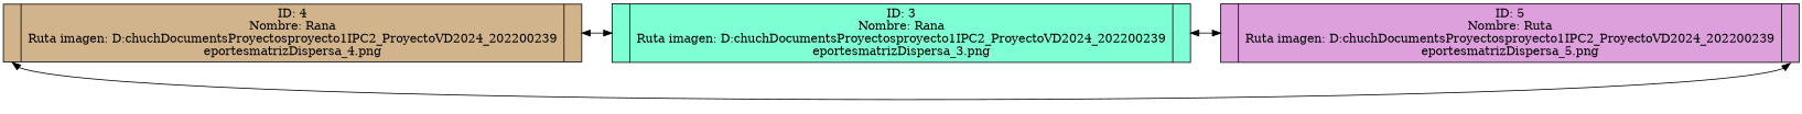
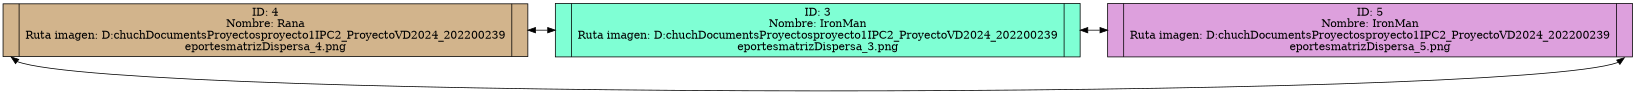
  digraph {
    rankdir=LR
    node [shape=record style=filled]
    edge [dir=both headport=f1 tailport=f2]
    n1 [fillcolor=tan height=.1 label="{<f1>|ID: 4\nNombre: Rana\nRuta imagen: D:\chuch\Documents\Proyectos\proyecto1\IPC2_ProyectoVD2024_202200239\reportes\matrizDispersa_4.png\n|<f2>}"]
-   n2 [fillcolor=aquamarine height=.1 label="{<f1>|ID: 3\nNombre: Rana\nRuta imagen: D:\chuch\Documents\Proyectos\proyecto1\IPC2_ProyectoVD2024_202200239\reportes\matrizDispersa_3.png\n|<f2>}"]
-   n3 [fillcolor=plum height=.1 label="{<f1>|ID: 5\nNombre: Ruta\nRuta imagen: D:\chuch\Documents\Proyectos\proyecto1\IPC2_ProyectoVD2024_202200239\reportes\matrizDispersa_5.png\n|<f2>}"]
+   n2 [fillcolor=aquamarine height=.1 label="{<f1>|ID: 3\nNombre: IronMan\nRuta imagen: D:\chuch\Documents\Proyectos\proyecto1\IPC2_ProyectoVD2024_202200239\reportes\matrizDispersa_3.png\n|<f2>}"]
+   n3 [fillcolor=plum height=.1 label="{<f1>|ID: 5\nNombre: IronMan\nRuta imagen: D:\chuch\Documents\Proyectos\proyecto1\IPC2_ProyectoVD2024_202200239\reportes\matrizDispersa_5.png\n|<f2>}"]
    n1 -> n2
    n1 -> n3 [constraint=false headport=f2 tailport=f1]
    n2 -> n3
  }
